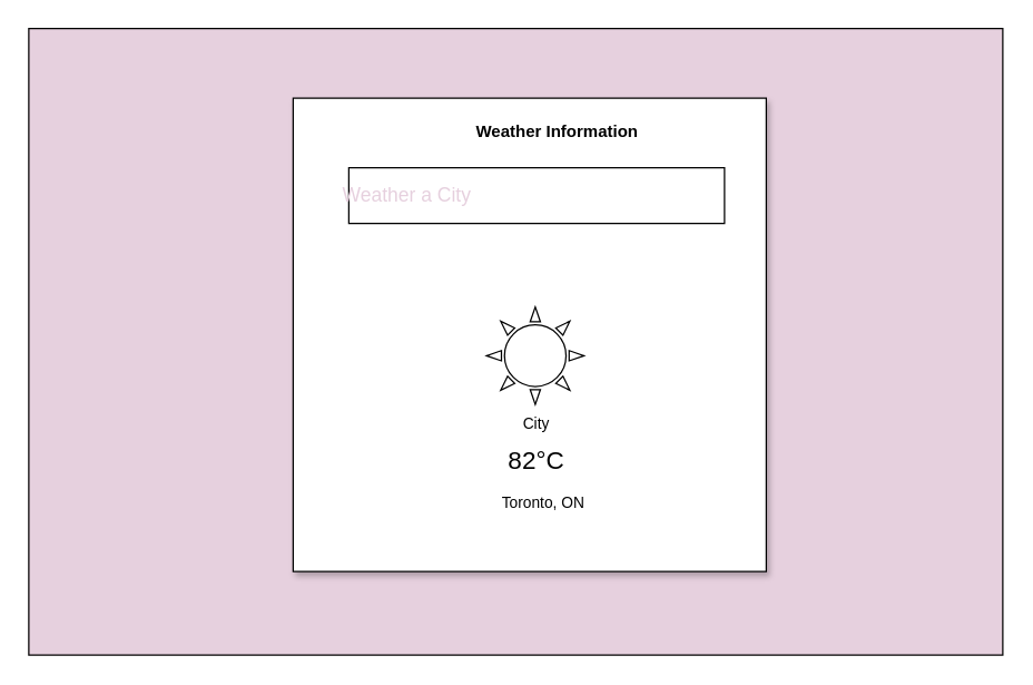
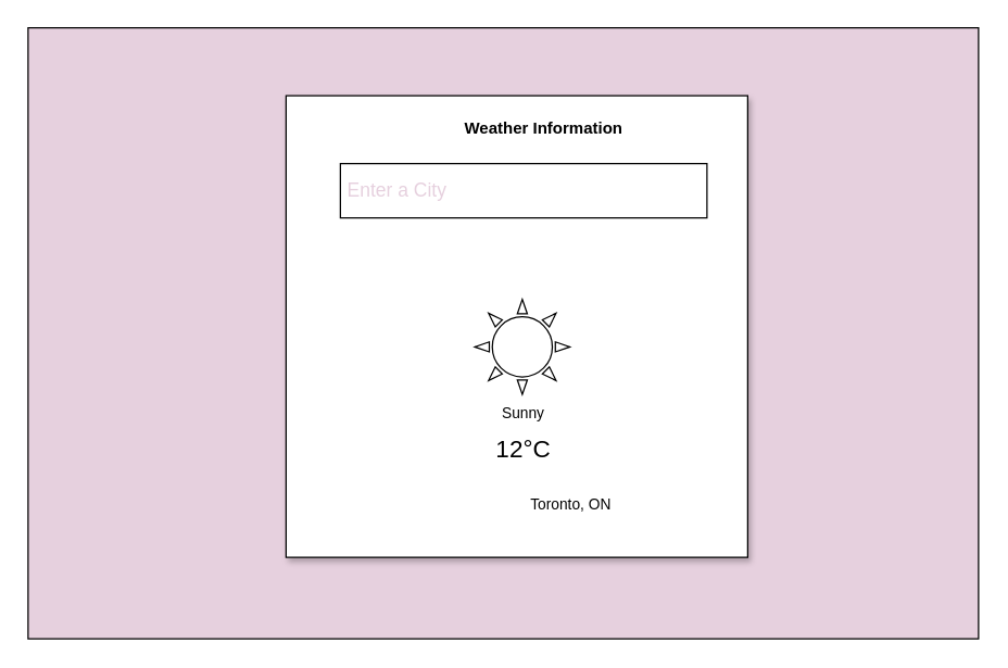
  <mxCell id="0" />
  <mxCell id="1" parent="0" />
  <mxCell id="2" value="" style="rounded=0;whiteSpace=wrap;html=1;shadow=0;fillColor=#E6D0DE;" vertex="1" parent="1"><mxGeometry x="20" y="20" width="700" height="450" as="geometry" /></mxCell>
  <mxCell id="3" value="" style="whiteSpace=wrap;html=1;aspect=fixed;shadow=1;" vertex="1" parent="1"><mxGeometry x="210" y="70" width="340" height="340" as="geometry" /></mxCell>
  <mxCell id="4" value="&lt;b&gt;Weather Information&lt;/b&gt;" style="text;html=1;strokeColor=none;fillColor=none;align=center;verticalAlign=middle;whiteSpace=wrap;rounded=0;shadow=0;" vertex="1" parent="1"><mxGeometry x="310" y="79" width="180" height="30" as="geometry" /></mxCell>
  <mxCell id="5" value="" style="rounded=0;whiteSpace=wrap;html=1;shadow=0;fillColor=#FFFFFF;" vertex="1" parent="1"><mxGeometry x="250" y="120" width="270" height="40" as="geometry" /></mxCell>
- <mxCell id="6" value="&lt;font color=&quot;#e6d0de&quot; style=&quot;font-size: 14px;&quot;&gt;Weather a City&lt;/font&gt;" style="text;html=1;strokeColor=none;fillColor=none;align=center;verticalAlign=middle;whiteSpace=wrap;rounded=0;shadow=0;" vertex="1" parent="1"><mxGeometry x="227" y="125" width="130" height="30" as="geometry" /></mxCell>
- <mxCell id="7" value="&lt;font style=&quot;font-size: 18px;&quot; color=&quot;#000000&quot;&gt;82°C&lt;/font&gt;" style="text;html=1;strokeColor=none;fillColor=#FFFFFF;align=center;verticalAlign=middle;whiteSpace=wrap;rounded=0;shadow=0;fontSize=14;fontColor=#E6D0DE;" vertex="1" parent="1"><mxGeometry x="330" y="316" width="110" height="30" as="geometry" /></mxCell>
+ <mxCell id="6" value="&lt;font color=&quot;#e6d0de&quot; style=&quot;font-size: 14px;&quot;&gt;Enter a City&lt;/font&gt;" style="text;html=1;strokeColor=none;fillColor=none;align=center;verticalAlign=middle;whiteSpace=wrap;rounded=0;shadow=0;" vertex="1" parent="1"><mxGeometry x="227" y="125" width="130" height="30" as="geometry" /></mxCell>
+ <mxCell id="7" value="&lt;font style=&quot;font-size: 18px;&quot; color=&quot;#000000&quot;&gt;12°C&lt;/font&gt;" style="text;html=1;strokeColor=none;fillColor=#FFFFFF;align=center;verticalAlign=middle;whiteSpace=wrap;rounded=0;shadow=0;fontSize=14;fontColor=#E6D0DE;" vertex="1" parent="1"><mxGeometry x="330" y="316" width="110" height="30" as="geometry" /></mxCell>
  <mxCell id="8" value="" style="verticalLabelPosition=bottom;verticalAlign=top;html=1;shape=mxgraph.basic.sun;shadow=0;fontSize=18;fontColor=#000000;fillColor=#FFFFFF;" vertex="1" parent="1"><mxGeometry x="349" y="220" width="70" height="70" as="geometry" /></mxCell>
- <mxCell id="9" value="&lt;font style=&quot;font-size: 11px;&quot;&gt;City&lt;/font&gt;" style="text;html=1;strokeColor=none;fillColor=none;align=center;verticalAlign=middle;whiteSpace=wrap;rounded=0;shadow=0;fontSize=18;fontColor=#000000;" vertex="1" parent="1"><mxGeometry x="355" y="287" width="60" height="30" as="geometry" /></mxCell>
- <mxCell id="10" value="Toronto, ON" style="text;html=1;strokeColor=none;fillColor=none;align=center;verticalAlign=middle;whiteSpace=wrap;rounded=0;shadow=0;fontSize=11;fontColor=#000000;" vertex="1" parent="1"><mxGeometry x="290" y="346" width="200" height="30" as="geometry" /></mxCell>
+ <mxCell id="9" value="&lt;font style=&quot;font-size: 11px;&quot;&gt;Sunny&lt;/font&gt;" style="text;html=1;strokeColor=none;fillColor=none;align=center;verticalAlign=middle;whiteSpace=wrap;rounded=0;shadow=0;fontSize=18;fontColor=#000000;" vertex="1" parent="1"><mxGeometry x="355" y="287" width="60" height="30" as="geometry" /></mxCell>
+ <mxCell id="10" value="Toronto, ON" style="text;html=1;strokeColor=none;fillColor=none;align=center;verticalAlign=middle;whiteSpace=wrap;rounded=0;shadow=0;fontSize=11;fontColor=#000000;" vertex="1" parent="1"><mxGeometry x="320" y="356" width="200" height="30" as="geometry" /></mxCell>
